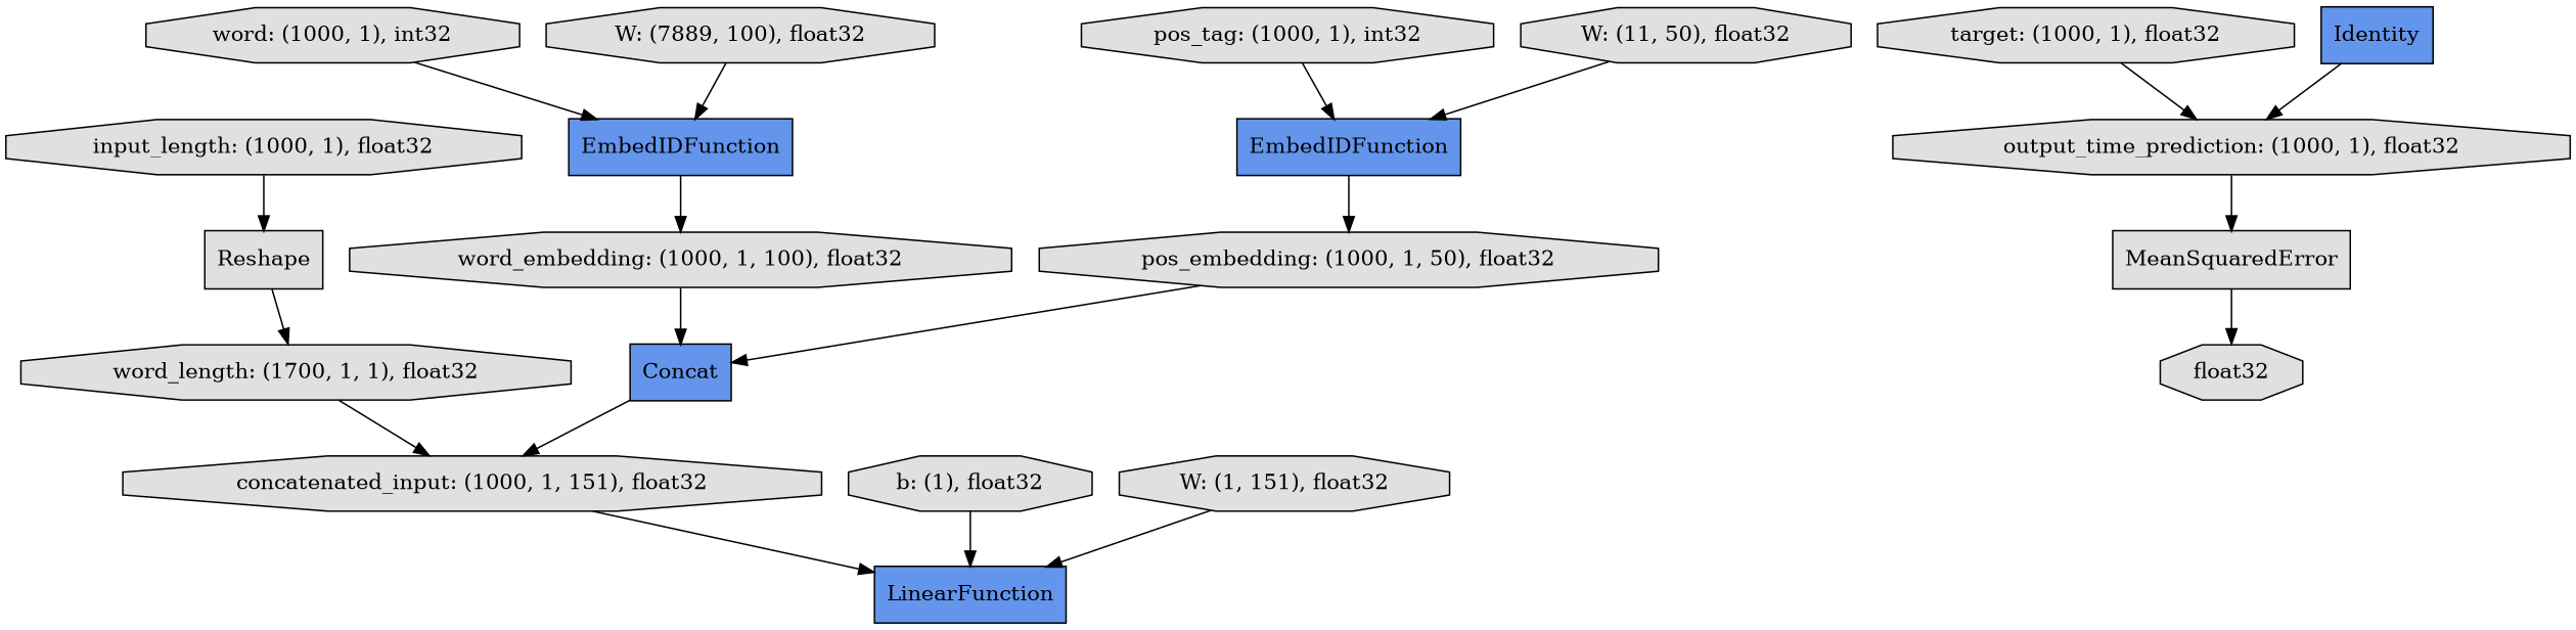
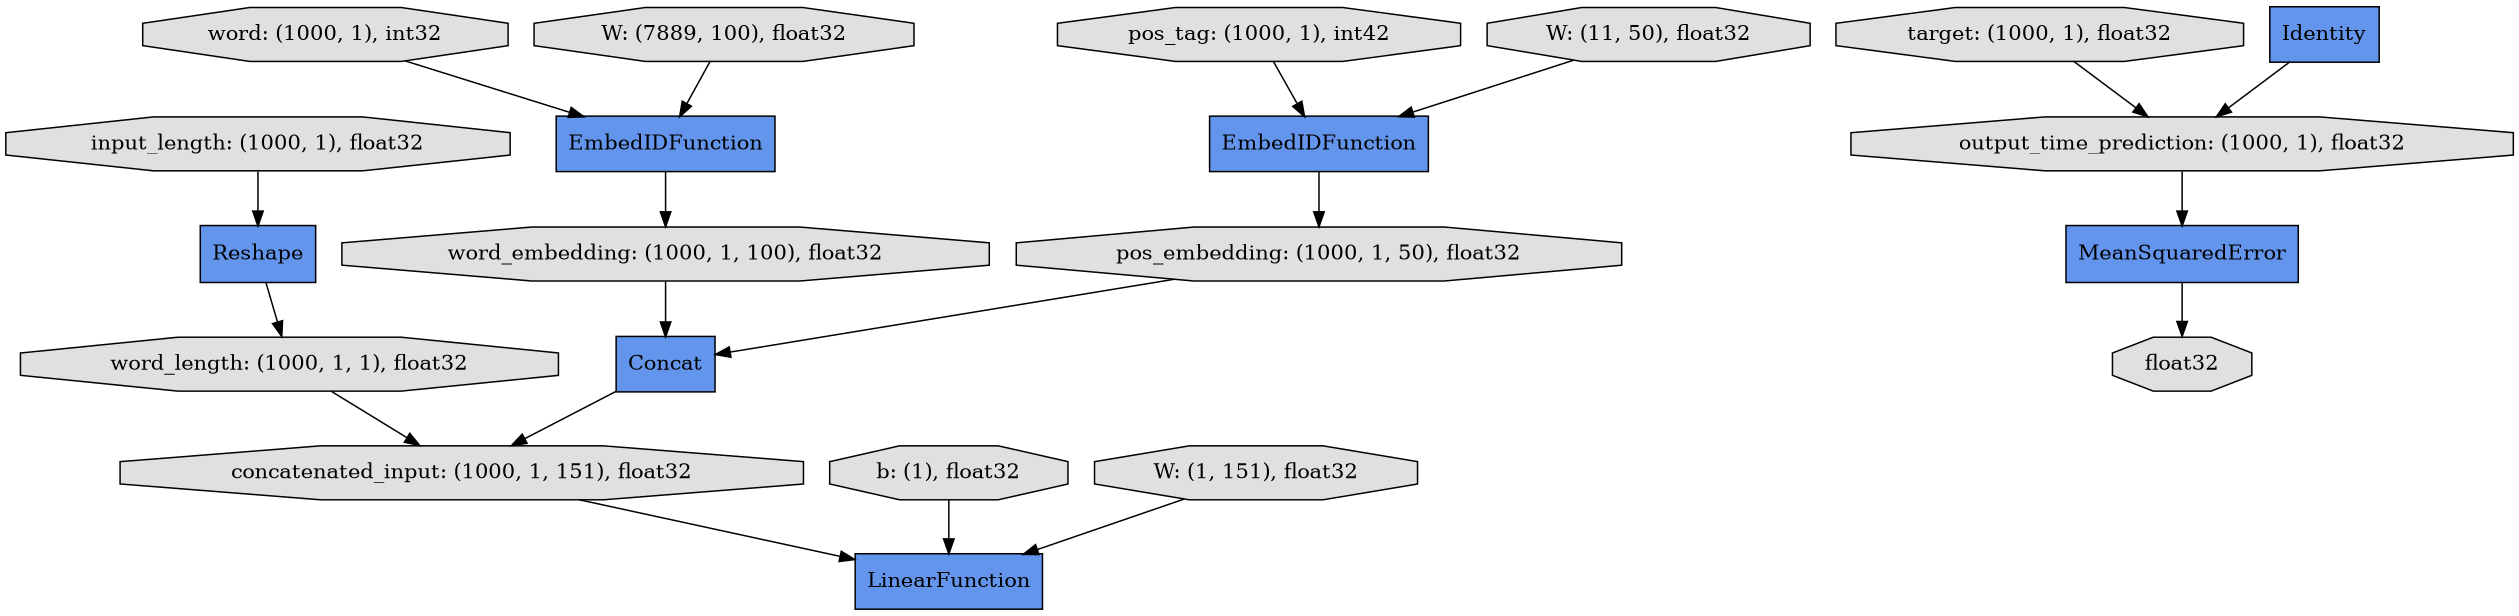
  digraph {
    rankdir=TB
    node [fillcolor="#E0E0E0" shape=octagon style=filled]
    n1 [label="input_length: (1000, 1), float32"]
-   n2 [label=Reshape shape=record]
-   n3 [label="word_length: (1700, 1, 1), float32"]
+   n2 [fillcolor="#6495ED" label=Reshape shape=record]
+   n3 [label="word_length: (1000, 1, 1), float32"]
    n4 [label="b: (1), float32"]
    n5 [fillcolor="#6495ED" label=LinearFunction shape=record]
    n6 [label="concatenated_input: (1000, 1, 151), float32"]
    n7 [fillcolor="#6495ED" label=Concat shape=record]
    n8 [label="target: (1000, 1), float32"]
    n9 [label="output_time_prediction: (1000, 1), float32"]
-   n10 [label=MeanSquaredError shape=record]
+   n10 [fillcolor="#6495ED" label=MeanSquaredError shape=record]
    n11 [label=float32]
    n12 [label="word: (1000, 1), int32"]
    n13 [fillcolor="#6495ED" label=EmbedIDFunction shape=record]
    n14 [label="word_embedding: (1000, 1, 100), float32"]
-   n15 [label="pos_tag: (1000, 1), int32"]
+   n15 [label="pos_tag: (1000, 1), int42"]
    n16 [fillcolor="#6495ED" label=EmbedIDFunction shape=record]
    n17 [label="pos_embedding: (1000, 1, 50), float32"]
    n18 [label="W: (1, 151), float32"]
    n19 [label="W: (11, 50), float32"]
    n20 [fillcolor="#6495ED" label=Identity shape=record]
    n21 [label="W: (7889, 100), float32"]
    n1 -> n2
    n2 -> n3
    n3 -> n6
    n4 -> n5
    n6 -> n5
    n7 -> n6
    n8 -> n9
    n9 -> n10
    n10 -> n11
    n12 -> n13
    n13 -> n14
    n14 -> n7
    n15 -> n16
    n16 -> n17
    n17 -> n7
    n18 -> n5
    n19 -> n16
    n20 -> n9
    n21 -> n13
  }
